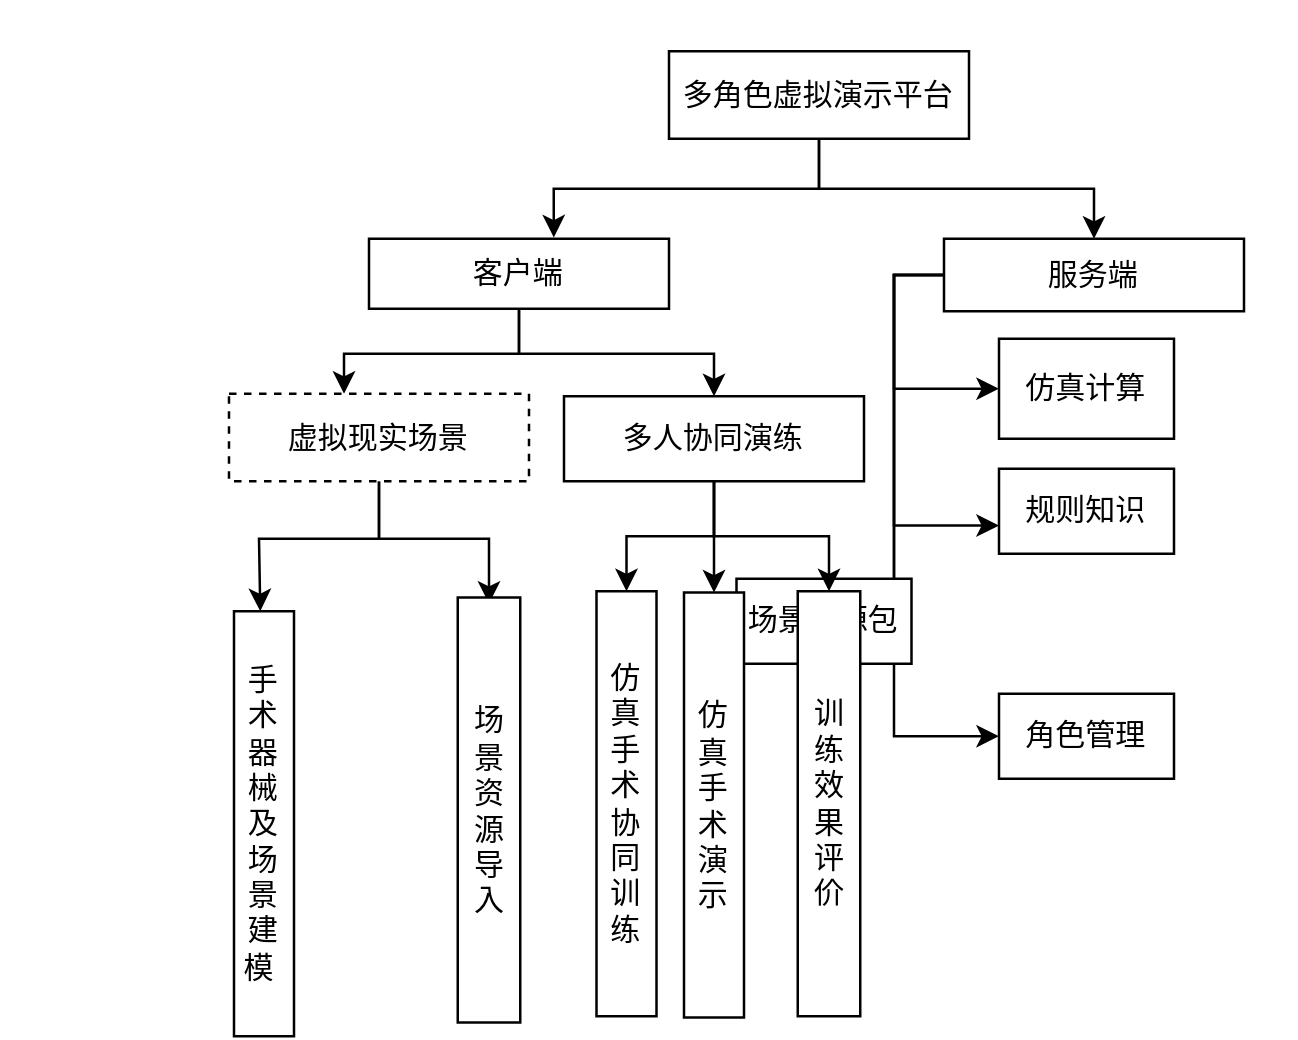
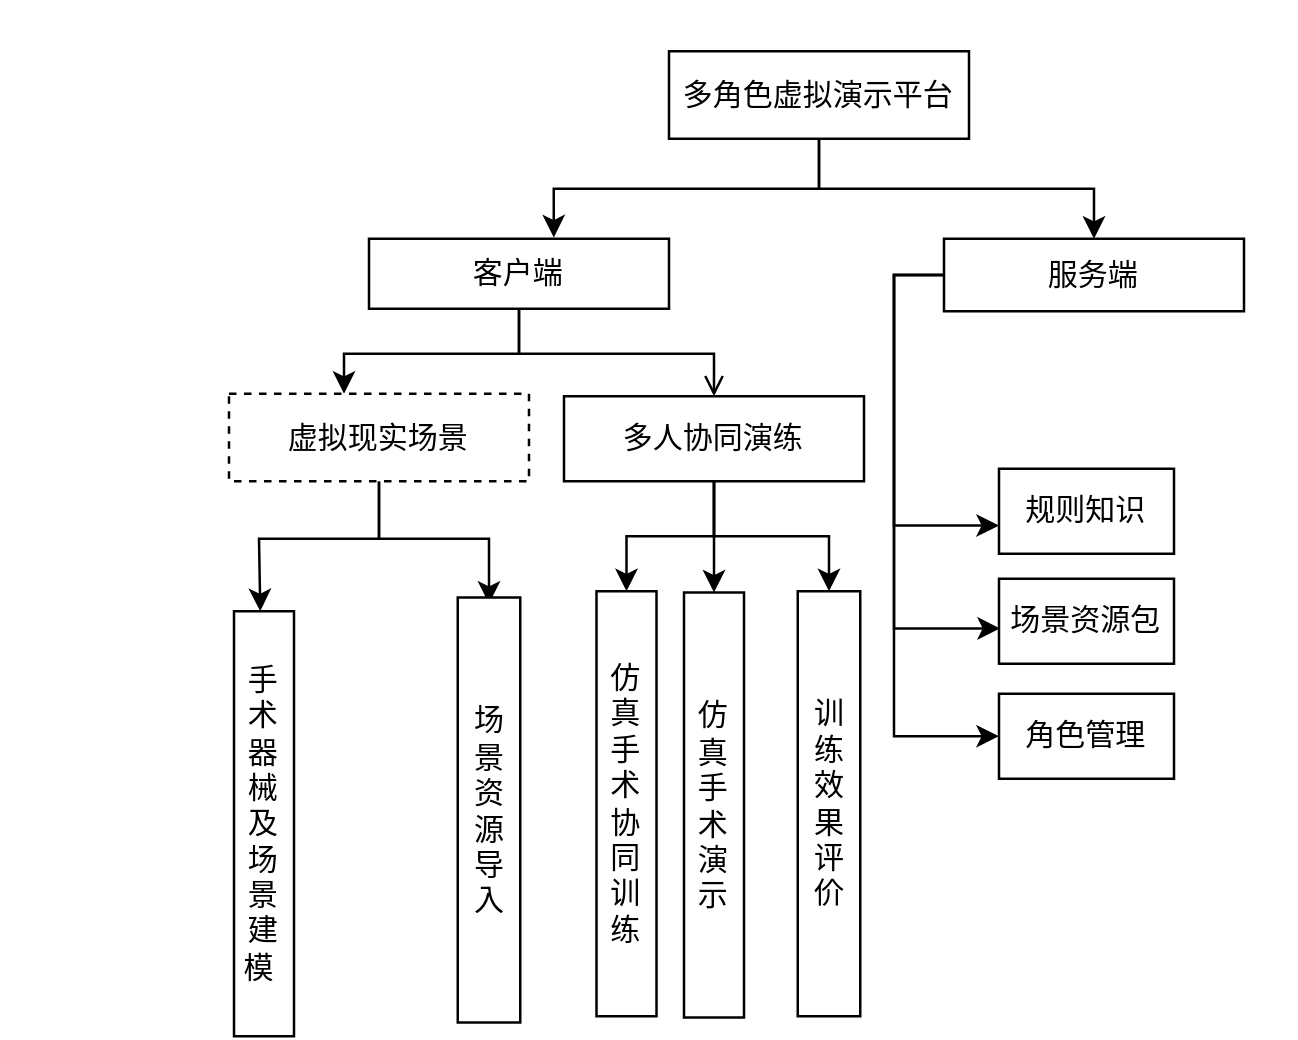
  <mxCell id="0" />
  <mxCell id="1" parent="0" />
  <mxCell id="2" style="edgeStyle=orthogonalEdgeStyle;rounded=0;orthogonalLoop=1;jettySize=auto;html=1;entryX=0.616;entryY=-0.018;entryDx=0;entryDy=0;entryPerimeter=0;" edge="1" parent="1" source="4" target="7"><mxGeometry relative="1" as="geometry" /></mxCell>
  <mxCell id="3" style="edgeStyle=orthogonalEdgeStyle;rounded=0;orthogonalLoop=1;jettySize=auto;html=1;exitX=0.5;exitY=1;exitDx=0;exitDy=0;entryX=0.5;entryY=0;entryDx=0;entryDy=0;" edge="1" parent="1" source="4" target="12"><mxGeometry relative="1" as="geometry" /></mxCell>
  <mxCell id="4" value="多角色虚拟演示平台" style="rounded=0;whiteSpace=wrap;html=1;" vertex="1" parent="1"><mxGeometry x="267" y="20" width="120" height="35" as="geometry" /></mxCell>
- <mxCell id="5" style="edgeStyle=orthogonalEdgeStyle;rounded=0;orthogonalLoop=1;jettySize=auto;html=1;" edge="1" parent="1" source="7" target="20"><mxGeometry relative="1" as="geometry"><Array as="points"><mxPoint x="207" y="141" /><mxPoint x="285" y="141" /></Array></mxGeometry></mxCell>
+ <mxCell id="5" style="edgeStyle=orthogonalEdgeStyle;rounded=0;orthogonalLoop=1;jettySize=auto;html=1;endArrow=open;" edge="1" parent="1" source="7" target="20"><mxGeometry relative="1" as="geometry"><Array as="points"><mxPoint x="207" y="141" /><mxPoint x="285" y="141" /></Array></mxGeometry></mxCell>
  <mxCell id="6" style="edgeStyle=orthogonalEdgeStyle;rounded=0;orthogonalLoop=1;jettySize=auto;html=1;" edge="1" parent="1" source="7" target="23"><mxGeometry relative="1" as="geometry"><Array as="points"><mxPoint x="207" y="141" /><mxPoint x="137" y="141" /></Array></mxGeometry></mxCell>
  <mxCell id="7" value="客户端" style="rounded=0;whiteSpace=wrap;html=1;" vertex="1" parent="1"><mxGeometry x="147" y="95" width="120" height="28" as="geometry" /></mxCell>
- <mxCell id="8" style="edgeStyle=orthogonalEdgeStyle;rounded=0;orthogonalLoop=1;jettySize=auto;html=1;exitX=0;exitY=0.5;exitDx=0;exitDy=0;entryX=0;entryY=0.5;entryDx=0;entryDy=0;" edge="1" parent="1" source="12" target="14"><mxGeometry relative="1" as="geometry" /></mxCell>
  <mxCell id="9" style="edgeStyle=orthogonalEdgeStyle;rounded=0;orthogonalLoop=1;jettySize=auto;html=1;entryX=0;entryY=0.668;entryDx=0;entryDy=0;entryPerimeter=0;" edge="1" parent="1" source="12" target="15"><mxGeometry relative="1" as="geometry"><Array as="points"><mxPoint x="357" y="110" /><mxPoint x="357" y="210" /><mxPoint x="399" y="210" /></Array></mxGeometry></mxCell>
  <mxCell id="10" style="edgeStyle=orthogonalEdgeStyle;rounded=0;orthogonalLoop=1;jettySize=auto;html=1;entryX=0.006;entryY=0.584;entryDx=0;entryDy=0;entryPerimeter=0;" edge="1" parent="1" source="12" target="16"><mxGeometry relative="1" as="geometry"><Array as="points"><mxPoint x="357" y="110" /><mxPoint x="357" y="251" /></Array></mxGeometry></mxCell>
  <mxCell id="11" style="edgeStyle=orthogonalEdgeStyle;rounded=0;orthogonalLoop=1;jettySize=auto;html=1;entryX=0;entryY=0.5;entryDx=0;entryDy=0;" edge="1" parent="1" source="12" target="13"><mxGeometry relative="1" as="geometry"><Array as="points"><mxPoint x="357" y="110" /><mxPoint x="357" y="294" /></Array></mxGeometry></mxCell>
  <mxCell id="12" value="服务端" style="rounded=0;whiteSpace=wrap;html=1;" vertex="1" parent="1"><mxGeometry x="377" y="95" width="120" height="29" as="geometry" /></mxCell>
  <mxCell id="13" value="角色管理" style="rounded=0;whiteSpace=wrap;html=1;" vertex="1" parent="1"><mxGeometry x="399" y="277" width="70" height="34" as="geometry" /></mxCell>
- <mxCell id="14" value="仿真计算" style="rounded=0;whiteSpace=wrap;html=1;" vertex="1" parent="1"><mxGeometry x="399" y="135" width="70" height="40" as="geometry" /></mxCell>
  <mxCell id="15" value="规则知识" style="rounded=0;whiteSpace=wrap;html=1;" vertex="1" parent="1"><mxGeometry x="399" y="187" width="70" height="34" as="geometry" /></mxCell>
- <mxCell id="16" value="场景资源包" style="rounded=0;whiteSpace=wrap;html=1;" vertex="1" parent="1"><mxGeometry x="294" y="231" width="70" height="34" as="geometry" /></mxCell>
+ <mxCell id="16" value="场景资源包" style="rounded=0;whiteSpace=wrap;html=1;" vertex="1" parent="1"><mxGeometry x="399" y="231" width="70" height="34" as="geometry" /></mxCell>
  <mxCell id="17" style="edgeStyle=orthogonalEdgeStyle;rounded=0;orthogonalLoop=1;jettySize=auto;html=1;entryX=0;entryY=0.5;entryDx=0;entryDy=0;" edge="1" parent="1" source="20" target="27"><mxGeometry relative="1" as="geometry" /></mxCell>
  <mxCell id="18" style="edgeStyle=orthogonalEdgeStyle;rounded=0;orthogonalLoop=1;jettySize=auto;html=1;entryX=0;entryY=0.5;entryDx=0;entryDy=0;" edge="1" parent="1" source="20" target="26"><mxGeometry relative="1" as="geometry" /></mxCell>
  <mxCell id="19" style="edgeStyle=orthogonalEdgeStyle;rounded=0;orthogonalLoop=1;jettySize=auto;html=1;" edge="1" parent="1" source="20" target="28"><mxGeometry relative="1" as="geometry" /></mxCell>
  <mxCell id="20" value="多人协同演练" style="rounded=0;whiteSpace=wrap;html=1;" vertex="1" parent="1"><mxGeometry x="225" y="158" width="120" height="34" as="geometry" /></mxCell>
  <mxCell id="21" style="edgeStyle=orthogonalEdgeStyle;rounded=0;orthogonalLoop=1;jettySize=auto;html=1;" edge="1" parent="1" source="23"><mxGeometry relative="1" as="geometry"><mxPoint x="195" y="241" as="targetPoint" /><Array as="points"><mxPoint x="151" y="215" /><mxPoint x="195" y="215" /></Array></mxGeometry></mxCell>
  <mxCell id="22" style="edgeStyle=orthogonalEdgeStyle;rounded=0;orthogonalLoop=1;jettySize=auto;html=1;" edge="1" parent="1" source="23" target="24"><mxGeometry relative="1" as="geometry"><Array as="points"><mxPoint x="151" y="215" /><mxPoint x="103" y="215" /></Array></mxGeometry></mxCell>
  <mxCell id="23" value="虚拟现实场景" style="rounded=0;whiteSpace=wrap;html=1;dashed=1;" vertex="1" parent="1"><mxGeometry x="91" y="157" width="120" height="35" as="geometry" /></mxCell>
  <mxCell id="24" value="手术器械及场景建模&amp;nbsp;" style="rounded=0;whiteSpace=wrap;html=1;horizontal=0;rotation=90;" vertex="1" parent="1"><mxGeometry x="20" y="317" width="170" height="24" as="geometry" /></mxCell>
  <mxCell id="25" value="场景资源导入" style="rounded=0;whiteSpace=wrap;html=1;horizontal=0;rotation=90;" vertex="1" parent="1"><mxGeometry x="110" y="311" width="170" height="25" as="geometry" /></mxCell>
  <mxCell id="26" value="仿真手术演示" style="rounded=0;whiteSpace=wrap;html=1;horizontal=0;rotation=90;" vertex="1" parent="1"><mxGeometry x="200" y="309.5" width="170" height="24" as="geometry" /></mxCell>
  <mxCell id="27" value="仿真手术协同训练" style="rounded=0;whiteSpace=wrap;html=1;horizontal=0;rotation=90;" vertex="1" parent="1"><mxGeometry x="165" y="309" width="170" height="24" as="geometry" /></mxCell>
  <mxCell id="28" value="训练效果评价" style="rounded=0;whiteSpace=wrap;html=1;horizontal=0;rotation=90;" vertex="1" parent="1"><mxGeometry x="246" y="308.5" width="170" height="25" as="geometry" /></mxCell>
